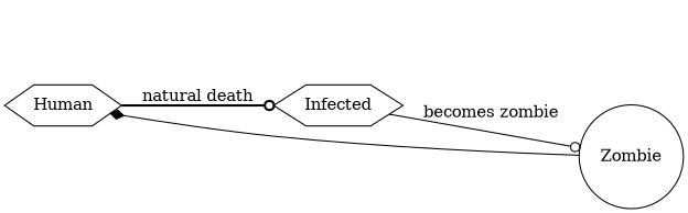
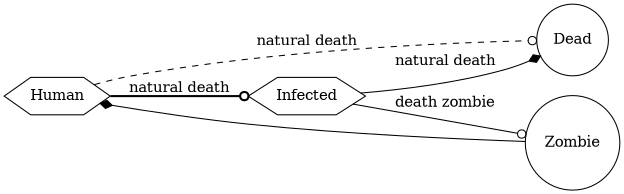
  digraph {
    rankdir=LR
    node [shape=hexagon]
    edge [arrowhead=odot style=solid]
    Human [rank=source]
+   Dead [rank=sink shape=circle]
    Infected
    Zombie [shape=circle]
+   Human -> Dead [label="natural death" style=dashed]
    Human -> Infected [label="natural death" style=bold]
-   Infected -> Zombie [label="becomes zombie"]
+   Infected -> Dead [arrowhead=diamond label="natural death"]
+   Infected -> Zombie [label="death zombie"]
    Zombie -> Human [arrowhead=diamond lable=decomposes]
  }
